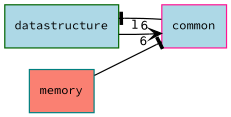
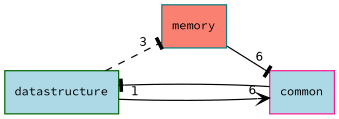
  digraph {
    compound=true
    fontname="Source Code Pro"
    rankdir=LR
    node [fillcolor=lightblue fontname="Source Code Pro" fontsize=10 shape=box style=filled]
    edge [arrowhead=tee fontname="Source Code Pro" headlabel=6 labeldistance=1.5 labelfontname=Helvetica labelfontsize=10 style=solid]
    n1 [color=darkgreen label=datastructure pencolor=black]
    n2 [color=teal fillcolor=salmon label=memory]
    n3 [color=deeppink label=common]
+   n1 -> n2 [headlabel=3 style=dashed]
    n1 -> n3 [arrowhead=vee]
    n2 -> n3
    n3 -> n1 [headlabel=1]
  }
